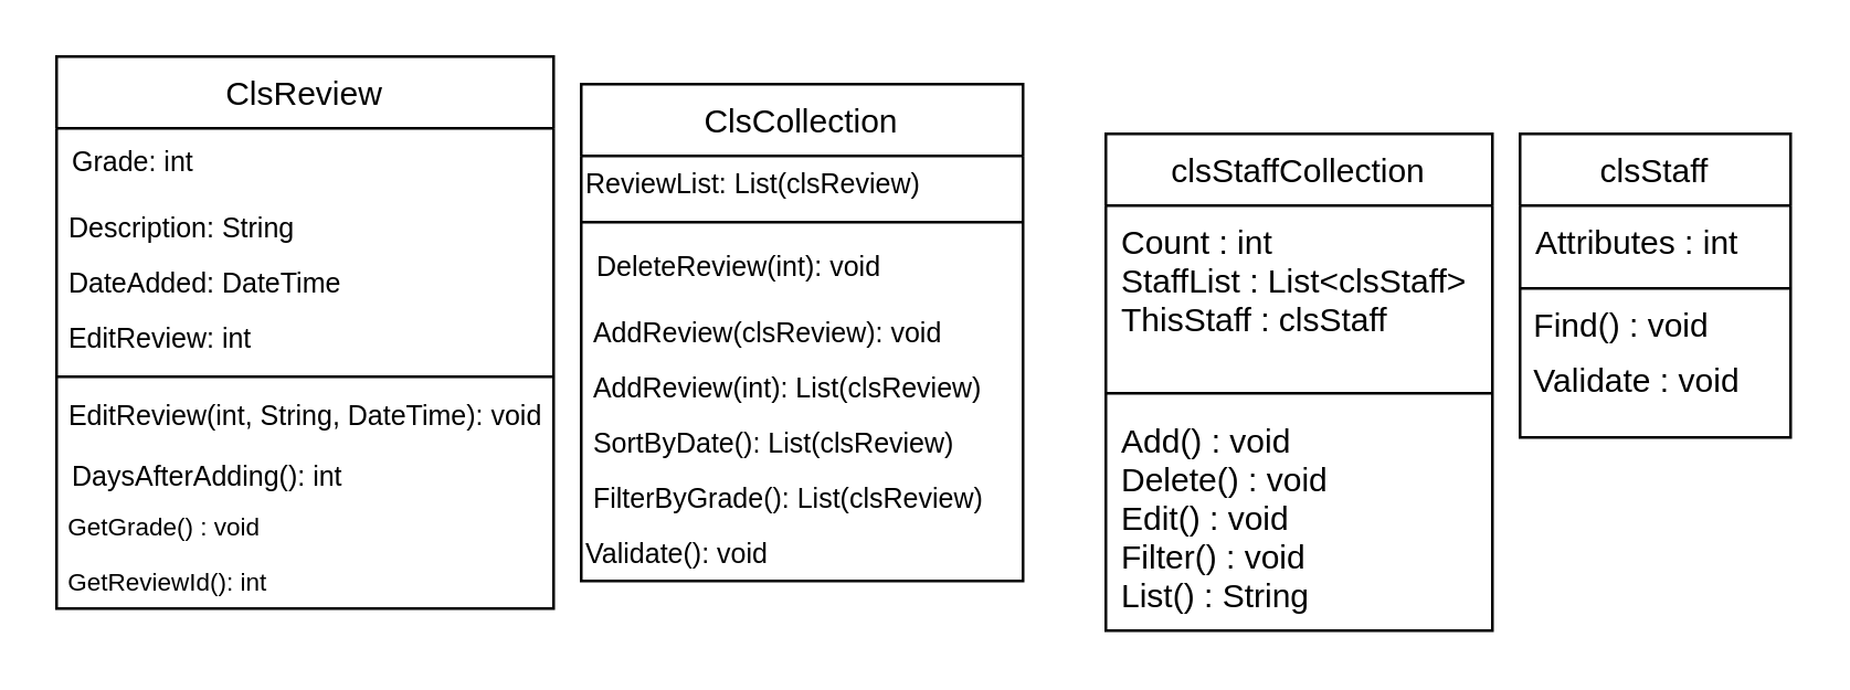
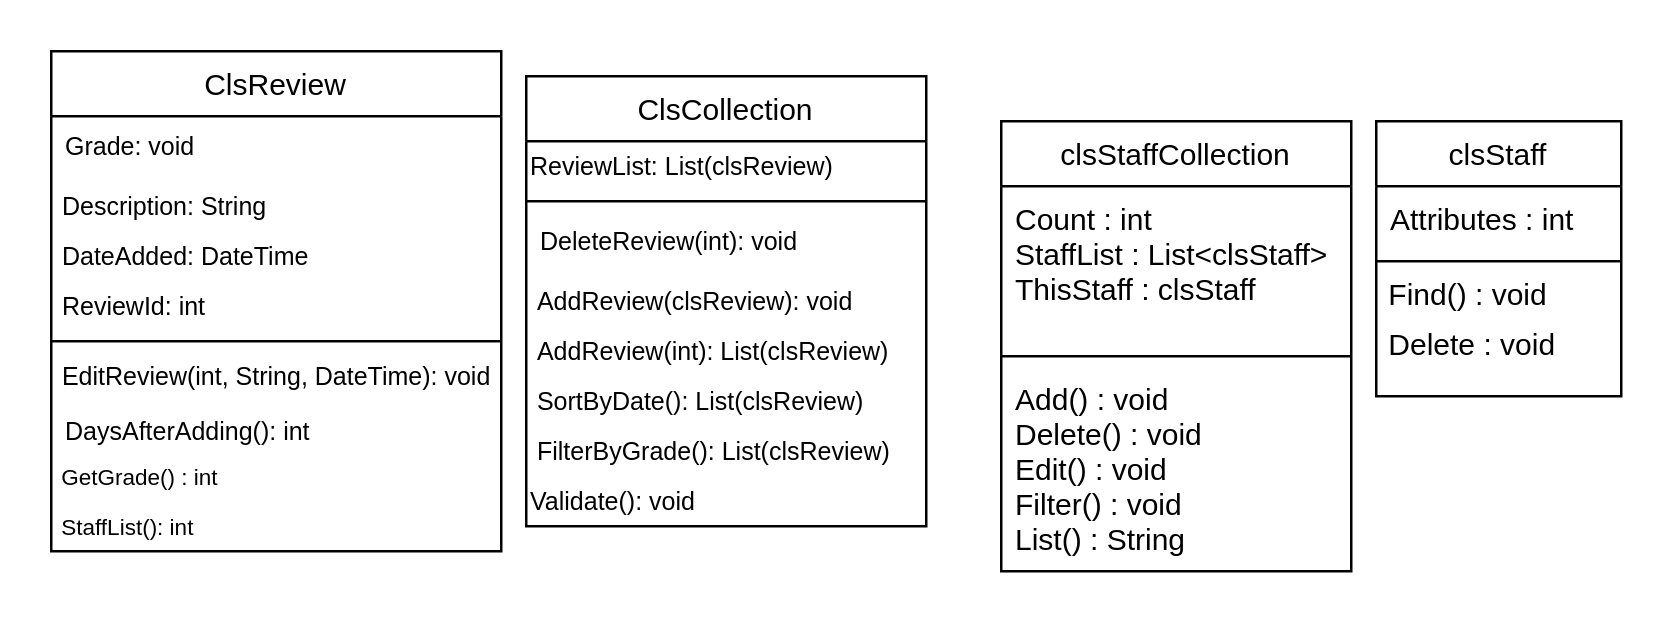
  <mxCell id="0" />
  <mxCell id="1" parent="0" />
  <mxCell id="2" value="clsStaffCollection" style="swimlane;fontStyle=0;align=center;verticalAlign=top;childLayout=stackLayout;horizontal=1;startSize=26;horizontalStack=0;resizeParent=1;resizeLast=0;collapsible=1;marginBottom=0;rounded=0;shadow=0;strokeWidth=1;" parent="1" vertex="1"><mxGeometry x="400" y="48" width="140" height="180" as="geometry"><mxRectangle x="230" y="140" width="160" height="26" as="alternateBounds" /></mxGeometry></mxCell>
  <mxCell id="3" value="Count : int&#10;StaffList : List&lt;clsStaff&gt;&#10;ThisStaff : clsStaff" style="text;align=left;verticalAlign=top;spacingLeft=4;spacingRight=4;overflow=hidden;rotatable=0;points=[[0,0.5],[1,0.5]];portConstraint=eastwest;rounded=0;shadow=0;html=0;" parent="2" vertex="1"><mxGeometry y="26" width="140" height="64" as="geometry" /></mxCell>
  <mxCell id="4" value="" style="line;html=1;strokeWidth=1;align=left;verticalAlign=middle;spacingTop=-1;spacingLeft=3;spacingRight=3;rotatable=0;labelPosition=right;points=[];portConstraint=eastwest;" parent="2" vertex="1"><mxGeometry y="90" width="140" height="8" as="geometry" /></mxCell>
  <mxCell id="5" value="Add() : void&#10;Delete() : void&#10;Edit() : void&#10;Filter() : void&#10;List() : String" style="text;align=left;verticalAlign=top;spacingLeft=4;spacingRight=4;overflow=hidden;rotatable=0;points=[[0,0.5],[1,0.5]];portConstraint=eastwest;" parent="2" vertex="1"><mxGeometry y="98" width="140" height="82" as="geometry" /></mxCell>
  <mxCell id="6" style="edgeStyle=orthogonalEdgeStyle;rounded=0;orthogonalLoop=1;jettySize=auto;html=1;exitX=1;exitY=0.5;exitDx=0;exitDy=0;" edge="1" parent="2" source="3" target="3"><mxGeometry relative="1" as="geometry" /></mxCell>
  <mxCell id="7" style="edgeStyle=orthogonalEdgeStyle;rounded=0;orthogonalLoop=1;jettySize=auto;html=1;exitX=1;exitY=0.5;exitDx=0;exitDy=0;" edge="1" parent="2" source="5" target="5"><mxGeometry relative="1" as="geometry" /></mxCell>
  <mxCell id="8" value="clsStaff" style="swimlane;fontStyle=0;align=center;verticalAlign=top;childLayout=stackLayout;horizontal=1;startSize=26;horizontalStack=0;resizeParent=1;resizeLast=0;collapsible=1;marginBottom=0;rounded=0;shadow=0;strokeWidth=1;" parent="1" vertex="1"><mxGeometry x="550" y="48" width="98" height="110" as="geometry"><mxRectangle x="550" y="140" width="160" height="26" as="alternateBounds" /></mxGeometry></mxCell>
  <mxCell id="9" value="Attributes : int" style="text;align=left;verticalAlign=top;spacingLeft=4;spacingRight=4;overflow=hidden;rotatable=0;points=[[0,0.5],[1,0.5]];portConstraint=eastwest;rounded=0;shadow=0;html=0;" parent="8" vertex="1"><mxGeometry y="26" width="98" height="26" as="geometry" /></mxCell>
  <mxCell id="10" value="" style="line;html=1;strokeWidth=1;align=left;verticalAlign=middle;spacingTop=-1;spacingLeft=3;spacingRight=3;rotatable=0;labelPosition=right;points=[];portConstraint=eastwest;" parent="8" vertex="1"><mxGeometry y="52" width="98" height="8" as="geometry" /></mxCell>
  <mxCell id="11" value="&amp;nbsp;Find() : void" style="text;html=1;strokeColor=none;fillColor=none;align=left;verticalAlign=middle;whiteSpace=wrap;rounded=0;" parent="8" vertex="1"><mxGeometry y="60" width="98" height="20" as="geometry" /></mxCell>
- <mxCell id="12" value="&amp;nbsp;Validate : void" style="text;html=1;strokeColor=none;fillColor=none;align=left;verticalAlign=middle;whiteSpace=wrap;rounded=0;" parent="8" vertex="1"><mxGeometry y="80" width="98" height="20" as="geometry" /></mxCell>
+ <mxCell id="12" value="&amp;nbsp;Delete : void" style="text;html=1;strokeColor=none;fillColor=none;align=left;verticalAlign=middle;whiteSpace=wrap;rounded=0;" parent="8" vertex="1"><mxGeometry y="80" width="98" height="20" as="geometry" /></mxCell>
  <mxCell id="13" value="ClsReview" style="swimlane;fontStyle=0;align=center;verticalAlign=top;childLayout=stackLayout;horizontal=1;startSize=26;horizontalStack=0;resizeParent=1;resizeParentMax=0;resizeLast=0;collapsible=1;marginBottom=0;" vertex="1" parent="1"><mxGeometry x="20" y="20" width="180" height="200" as="geometry" /></mxCell>
- <mxCell id="14" value="Grade: int&#10;" style="text;strokeColor=none;fillColor=none;align=left;verticalAlign=top;spacingLeft=4;spacingRight=4;overflow=hidden;rotatable=0;points=[[0,0.5],[1,0.5]];portConstraint=eastwest;fontSize=10;" vertex="1" parent="13"><mxGeometry y="26" width="180" height="26" as="geometry" /></mxCell>
+ <mxCell id="14" value="Grade: void&#10;" style="text;strokeColor=none;fillColor=none;align=left;verticalAlign=top;spacingLeft=4;spacingRight=4;overflow=hidden;rotatable=0;points=[[0,0.5],[1,0.5]];portConstraint=eastwest;fontSize=10;" vertex="1" parent="13"><mxGeometry y="26" width="180" height="26" as="geometry" /></mxCell>
  <mxCell id="15" value="&amp;nbsp;Description: String" style="text;html=1;strokeColor=none;fillColor=none;align=left;verticalAlign=middle;whiteSpace=wrap;rounded=0;fontSize=10;" vertex="1" parent="13"><mxGeometry y="52" width="180" height="20" as="geometry" /></mxCell>
  <mxCell id="16" value="&amp;nbsp;DateAdded: DateTime" style="text;html=1;strokeColor=none;fillColor=none;align=left;verticalAlign=middle;whiteSpace=wrap;rounded=0;fontSize=10;" vertex="1" parent="13"><mxGeometry y="72" width="180" height="20" as="geometry" /></mxCell>
- <mxCell id="17" value="&amp;nbsp;EditReview: int" style="text;html=1;strokeColor=none;fillColor=none;align=left;verticalAlign=middle;whiteSpace=wrap;rounded=0;fontSize=10;" vertex="1" parent="13"><mxGeometry y="92" width="180" height="20" as="geometry" /></mxCell>
+ <mxCell id="17" value="&amp;nbsp;ReviewId: int" style="text;html=1;strokeColor=none;fillColor=none;align=left;verticalAlign=middle;whiteSpace=wrap;rounded=0;fontSize=10;" vertex="1" parent="13"><mxGeometry y="92" width="180" height="20" as="geometry" /></mxCell>
  <mxCell id="18" value="" style="line;strokeWidth=1;fillColor=none;align=left;verticalAlign=middle;spacingTop=-1;spacingLeft=3;spacingRight=3;rotatable=0;labelPosition=right;points=[];portConstraint=eastwest;" vertex="1" parent="13"><mxGeometry y="112" width="180" height="8" as="geometry" /></mxCell>
  <mxCell id="19" value="&lt;font style=&quot;font-size: 10px&quot;&gt;&amp;nbsp;EditReview(int, String, DateTime): void&lt;/font&gt;" style="text;html=1;strokeColor=none;fillColor=none;align=left;verticalAlign=middle;whiteSpace=wrap;rounded=0;" vertex="1" parent="13"><mxGeometry y="120" width="180" height="20" as="geometry" /></mxCell>
  <mxCell id="20" value="DaysAfterAdding(): int" style="text;strokeColor=none;fillColor=none;align=left;verticalAlign=top;spacingLeft=4;spacingRight=4;overflow=hidden;rotatable=0;points=[[0,0.5],[1,0.5]];portConstraint=eastwest;fontSize=10;" vertex="1" parent="13"><mxGeometry y="140" width="180" height="20" as="geometry" /></mxCell>
- <mxCell id="21" value="&lt;font style=&quot;font-size: 9px&quot;&gt;&amp;nbsp;GetGrade() : void&lt;/font&gt;" style="text;html=1;strokeColor=none;fillColor=none;align=left;verticalAlign=middle;whiteSpace=wrap;rounded=0;fontSize=12;" vertex="1" parent="13"><mxGeometry y="160" width="180" height="20" as="geometry" /></mxCell>
- <mxCell id="22" value="&lt;font style=&quot;font-size: 9px&quot;&gt;&amp;nbsp;GetReviewId(): int&lt;/font&gt;" style="text;html=1;strokeColor=none;fillColor=none;align=left;verticalAlign=middle;whiteSpace=wrap;rounded=0;fontSize=12;" vertex="1" parent="13"><mxGeometry y="180" width="180" height="20" as="geometry" /></mxCell>
+ <mxCell id="21" value="&lt;font style=&quot;font-size: 9px&quot;&gt;&amp;nbsp;GetGrade() : int&lt;/font&gt;" style="text;html=1;strokeColor=none;fillColor=none;align=left;verticalAlign=middle;whiteSpace=wrap;rounded=0;fontSize=12;" vertex="1" parent="13"><mxGeometry y="160" width="180" height="20" as="geometry" /></mxCell>
+ <mxCell id="22" value="&lt;font style=&quot;font-size: 9px&quot;&gt;&amp;nbsp;StaffList(): int&lt;/font&gt;" style="text;html=1;strokeColor=none;fillColor=none;align=left;verticalAlign=middle;whiteSpace=wrap;rounded=0;fontSize=12;" vertex="1" parent="13"><mxGeometry y="180" width="180" height="20" as="geometry" /></mxCell>
  <mxCell id="23" value="ClsCollection" style="swimlane;fontStyle=0;align=center;verticalAlign=top;childLayout=stackLayout;horizontal=1;startSize=26;horizontalStack=0;resizeParent=1;resizeParentMax=0;resizeLast=0;collapsible=1;marginBottom=0;fontSize=12;" vertex="1" parent="1"><mxGeometry x="210" y="30" width="160" height="180" as="geometry" /></mxCell>
  <mxCell id="24" value="&lt;span style=&quot;white-space: nowrap; font-size: 10px;&quot;&gt;ReviewList: List(clsReview)&lt;/span&gt;" style="text;html=1;strokeColor=none;fillColor=none;align=left;verticalAlign=middle;whiteSpace=wrap;rounded=0;fontSize=10;" vertex="1" parent="23"><mxGeometry y="26" width="160" height="20" as="geometry" /></mxCell>
  <mxCell id="25" value="" style="line;strokeWidth=1;fillColor=none;align=left;verticalAlign=middle;spacingTop=-1;spacingLeft=3;spacingRight=3;rotatable=0;labelPosition=right;points=[];portConstraint=eastwest;" vertex="1" parent="23"><mxGeometry y="46" width="160" height="8" as="geometry" /></mxCell>
  <mxCell id="26" value="DeleteReview(int): void" style="text;strokeColor=none;fillColor=none;align=left;verticalAlign=top;spacingLeft=4;spacingRight=4;overflow=hidden;rotatable=0;points=[[0,0.5],[1,0.5]];portConstraint=eastwest;fontSize=10;" vertex="1" parent="23"><mxGeometry y="54" width="160" height="26" as="geometry" /></mxCell>
  <mxCell id="27" value="&amp;nbsp;AddReview(clsReview): void" style="text;html=1;strokeColor=none;fillColor=none;align=left;verticalAlign=middle;whiteSpace=wrap;rounded=0;fontSize=10;" vertex="1" parent="23"><mxGeometry y="80" width="160" height="20" as="geometry" /></mxCell>
  <mxCell id="28" value="&amp;nbsp;AddReview(int): List(clsReview)" style="text;html=1;strokeColor=none;fillColor=none;align=left;verticalAlign=middle;whiteSpace=wrap;rounded=0;fontSize=10;" vertex="1" parent="23"><mxGeometry y="100" width="160" height="20" as="geometry" /></mxCell>
  <mxCell id="29" value="&amp;nbsp;SortByDate(): List(clsReview)" style="text;html=1;strokeColor=none;fillColor=none;align=left;verticalAlign=middle;whiteSpace=wrap;rounded=0;fontSize=10;" vertex="1" parent="23"><mxGeometry y="120" width="160" height="20" as="geometry" /></mxCell>
  <mxCell id="30" value="&amp;nbsp;FilterByGrade(): List(clsReview)" style="text;html=1;strokeColor=none;fillColor=none;align=left;verticalAlign=middle;whiteSpace=wrap;rounded=0;fontSize=10;" vertex="1" parent="23"><mxGeometry y="140" width="160" height="20" as="geometry" /></mxCell>
  <mxCell id="31" value="&lt;font size=&quot;1&quot;&gt;Validate(): void&lt;/font&gt;" style="text;html=1;strokeColor=none;fillColor=none;align=left;verticalAlign=middle;whiteSpace=wrap;rounded=0;fontSize=12;" vertex="1" parent="23"><mxGeometry y="160" width="160" height="20" as="geometry" /></mxCell>
